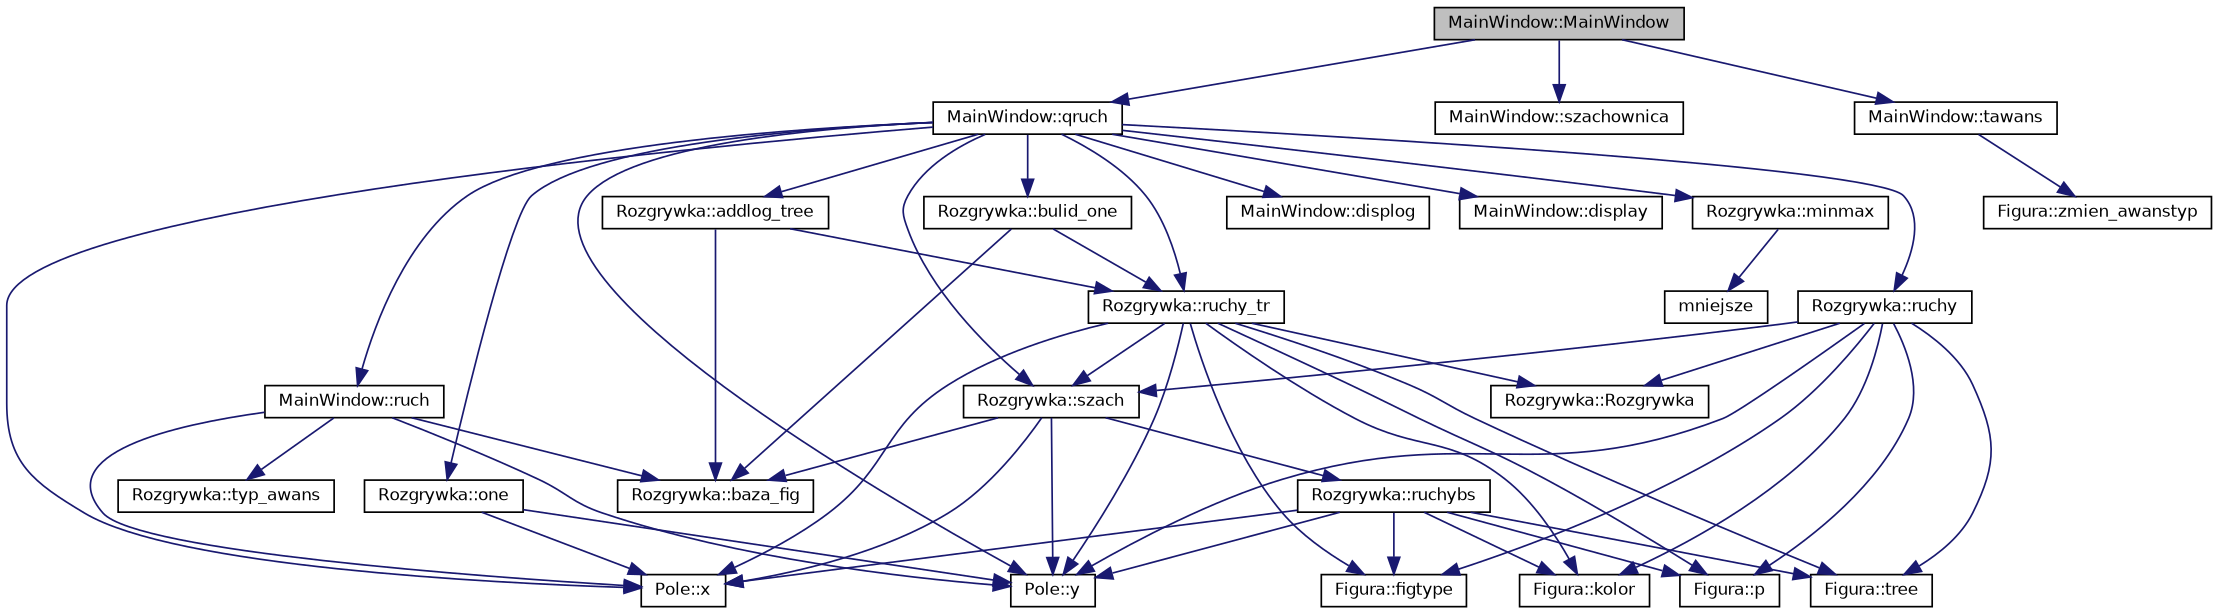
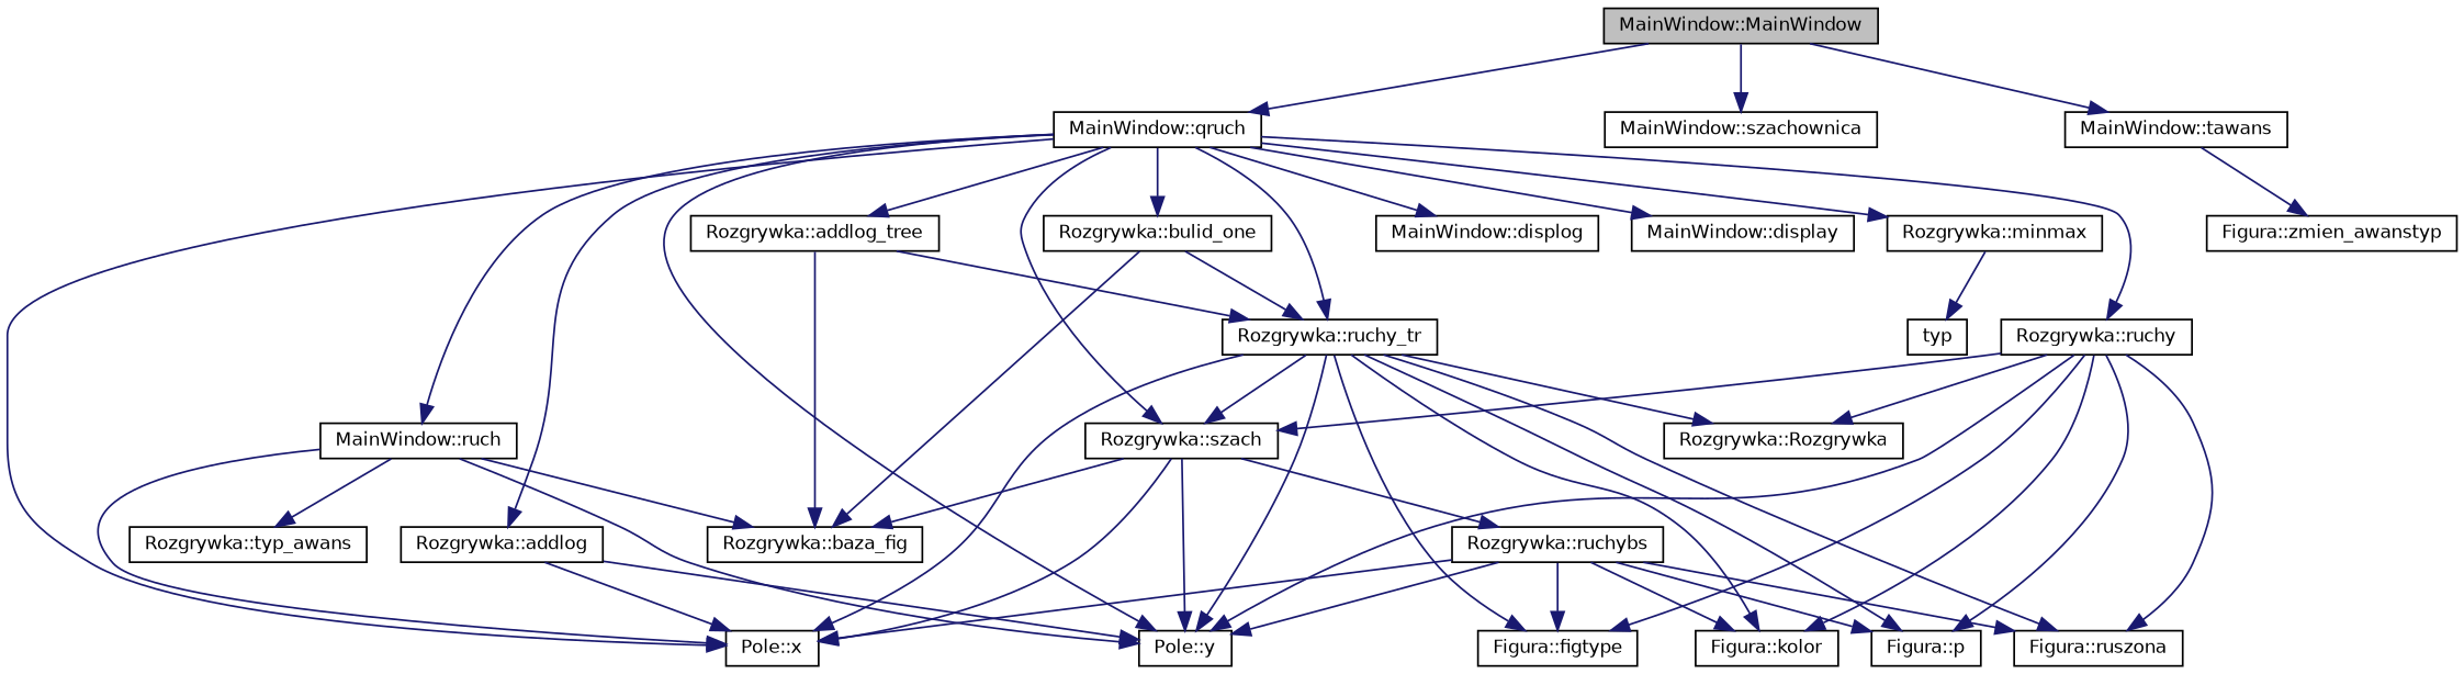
  digraph {
    rankdir=TB
    node [color=black fillcolor=white fontname=Helvetica fontsize=10 shape=record style=filled]
    edge [color=midnightblue fontname=Helvetica fontsize=10 labelfontname=Helvetica labelfontsize=10 style=solid]
    n1 [fillcolor=grey75 fontcolor=black height=0.2 label="MainWindow::MainWindow" width=0.4]
    n2 [height=0.2 label="MainWindow::qruch" width=0.4]
    n3 [height=0.2 label="MainWindow::szachownica" width=0.4]
    n4 [height=0.2 label="MainWindow::tawans" width=0.4]
    n5 [height=0.2 label="Pole::x" width=0.4]
    n6 [height=0.2 label="Pole::y" width=0.4]
    n7 [height=0.2 label="Rozgrywka::ruchy" width=0.4]
    n8 [height=0.2 label="Rozgrywka::szach" width=0.4]
    n9 [height=0.2 label="MainWindow::ruch" width=0.4]
    n10 [height=0.2 label="Rozgrywka::bulid_one" width=0.4]
-   n11 [height=0.2 label="Rozgrywka::one" width=0.4]
+   n11 [height=0.2 label="Rozgrywka::addlog" width=0.4]
    n12 [height=0.2 label="MainWindow::displog" width=0.4]
    n13 [height=0.2 label="MainWindow::display" width=0.4]
    n14 [height=0.2 label="Rozgrywka::addlog_tree" width=0.4]
    n15 [height=0.2 label="Rozgrywka::minmax" width=0.4]
    n16 [height=0.2 label="Rozgrywka::ruchy_tr" width=0.4]
    n17 [height=0.2 label="Figura::zmien_awanstyp" width=0.4]
    n18 [height=0.2 label="Figura::p" width=0.4]
    n19 [height=0.2 label="Figura::figtype" width=0.4]
    n20 [height=0.2 label="Figura::kolor" width=0.4]
    n21 [height=0.2 label="Rozgrywka::Rozgrywka" width=0.4]
-   n22 [height=0.2 label="Figura::tree" width=0.4]
+   n22 [height=0.2 label="Figura::ruszona" width=0.4]
    n23 [height=0.2 label="Rozgrywka::baza_fig" width=0.4]
    n24 [height=0.2 label="Rozgrywka::ruchybs" width=0.4]
    n25 [height=0.2 label="Rozgrywka::typ_awans" width=0.4]
-   n26 [height=0.2 label=mniejsze width=0.4]
+   n26 [height=0.2 label=typ width=0.4]
    n1 -> n2
    n1 -> n3
    n1 -> n4
    n2 -> n5
    n2 -> n6
    n2 -> n7
    n2 -> n8
    n2 -> n9
    n2 -> n10
    n2 -> n11
    n2 -> n12
    n2 -> n13
    n2 -> n14
    n2 -> n15
    n2 -> n16
    n4 -> n17
    n7 -> n6
    n7 -> n8
    n7 -> n18
    n7 -> n19
    n7 -> n20
    n7 -> n21
    n7 -> n22
    n8 -> n5
    n8 -> n6
    n8 -> n23
    n8 -> n24
    n9 -> n5
    n9 -> n6
    n9 -> n23
    n9 -> n25
    n10 -> n16
    n10 -> n23
    n11 -> n5
    n11 -> n6
    n14 -> n16
    n14 -> n23
    n15 -> n26
    n16 -> n5
    n16 -> n6
    n16 -> n8
    n16 -> n18
    n16 -> n19
    n16 -> n20
    n16 -> n21
    n16 -> n22
    n24 -> n5
    n24 -> n6
    n24 -> n18
    n24 -> n19
    n24 -> n20
    n24 -> n22
  }
